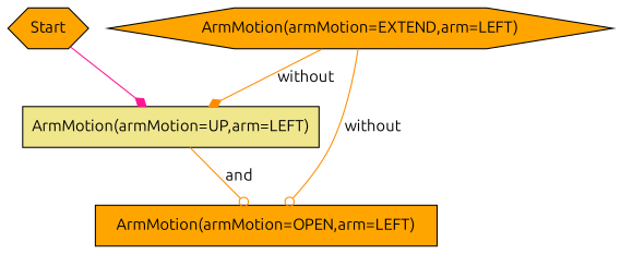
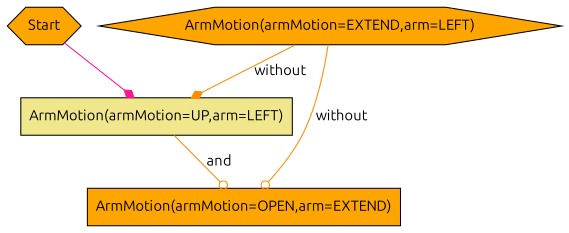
  strict digraph {
    fontname=Ubuntu
    node [fillcolor=orange fontname=Ubuntu sent_idx=0 shape=hexagon style=filled]
    edge [arrowhead=diamond color=darkorange fontname=Ubuntu]
    Start
    "ArmMotion(armMotion=UP,arm=LEFT)" [fillcolor=khaki idx=0 idx_main=0 shape=box]
-   "ArmMotion(armMotion=OPEN,arm=LEFT)" [idx=1 idx_main=1 shape=box]
+   "ArmMotion(armMotion=OPEN,arm=LEFT)" [idx=1 idx_main=1 shape=box label="ArmMotion(armMotion=OPEN,arm=EXTEND)"]
    "ArmMotion(armMotion=EXTEND,arm=LEFT)" [idx=2]
    Start -> "ArmMotion(armMotion=UP,arm=LEFT)" [color=deeppink]
    "ArmMotion(armMotion=UP,arm=LEFT)" -> "ArmMotion(armMotion=OPEN,arm=LEFT)" [arrowhead=odot label=and]
    "ArmMotion(armMotion=EXTEND,arm=LEFT)" -> "ArmMotion(armMotion=UP,arm=LEFT)" [label=without]
    "ArmMotion(armMotion=EXTEND,arm=LEFT)" -> "ArmMotion(armMotion=OPEN,arm=LEFT)" [arrowhead=odot label=without]
  }
